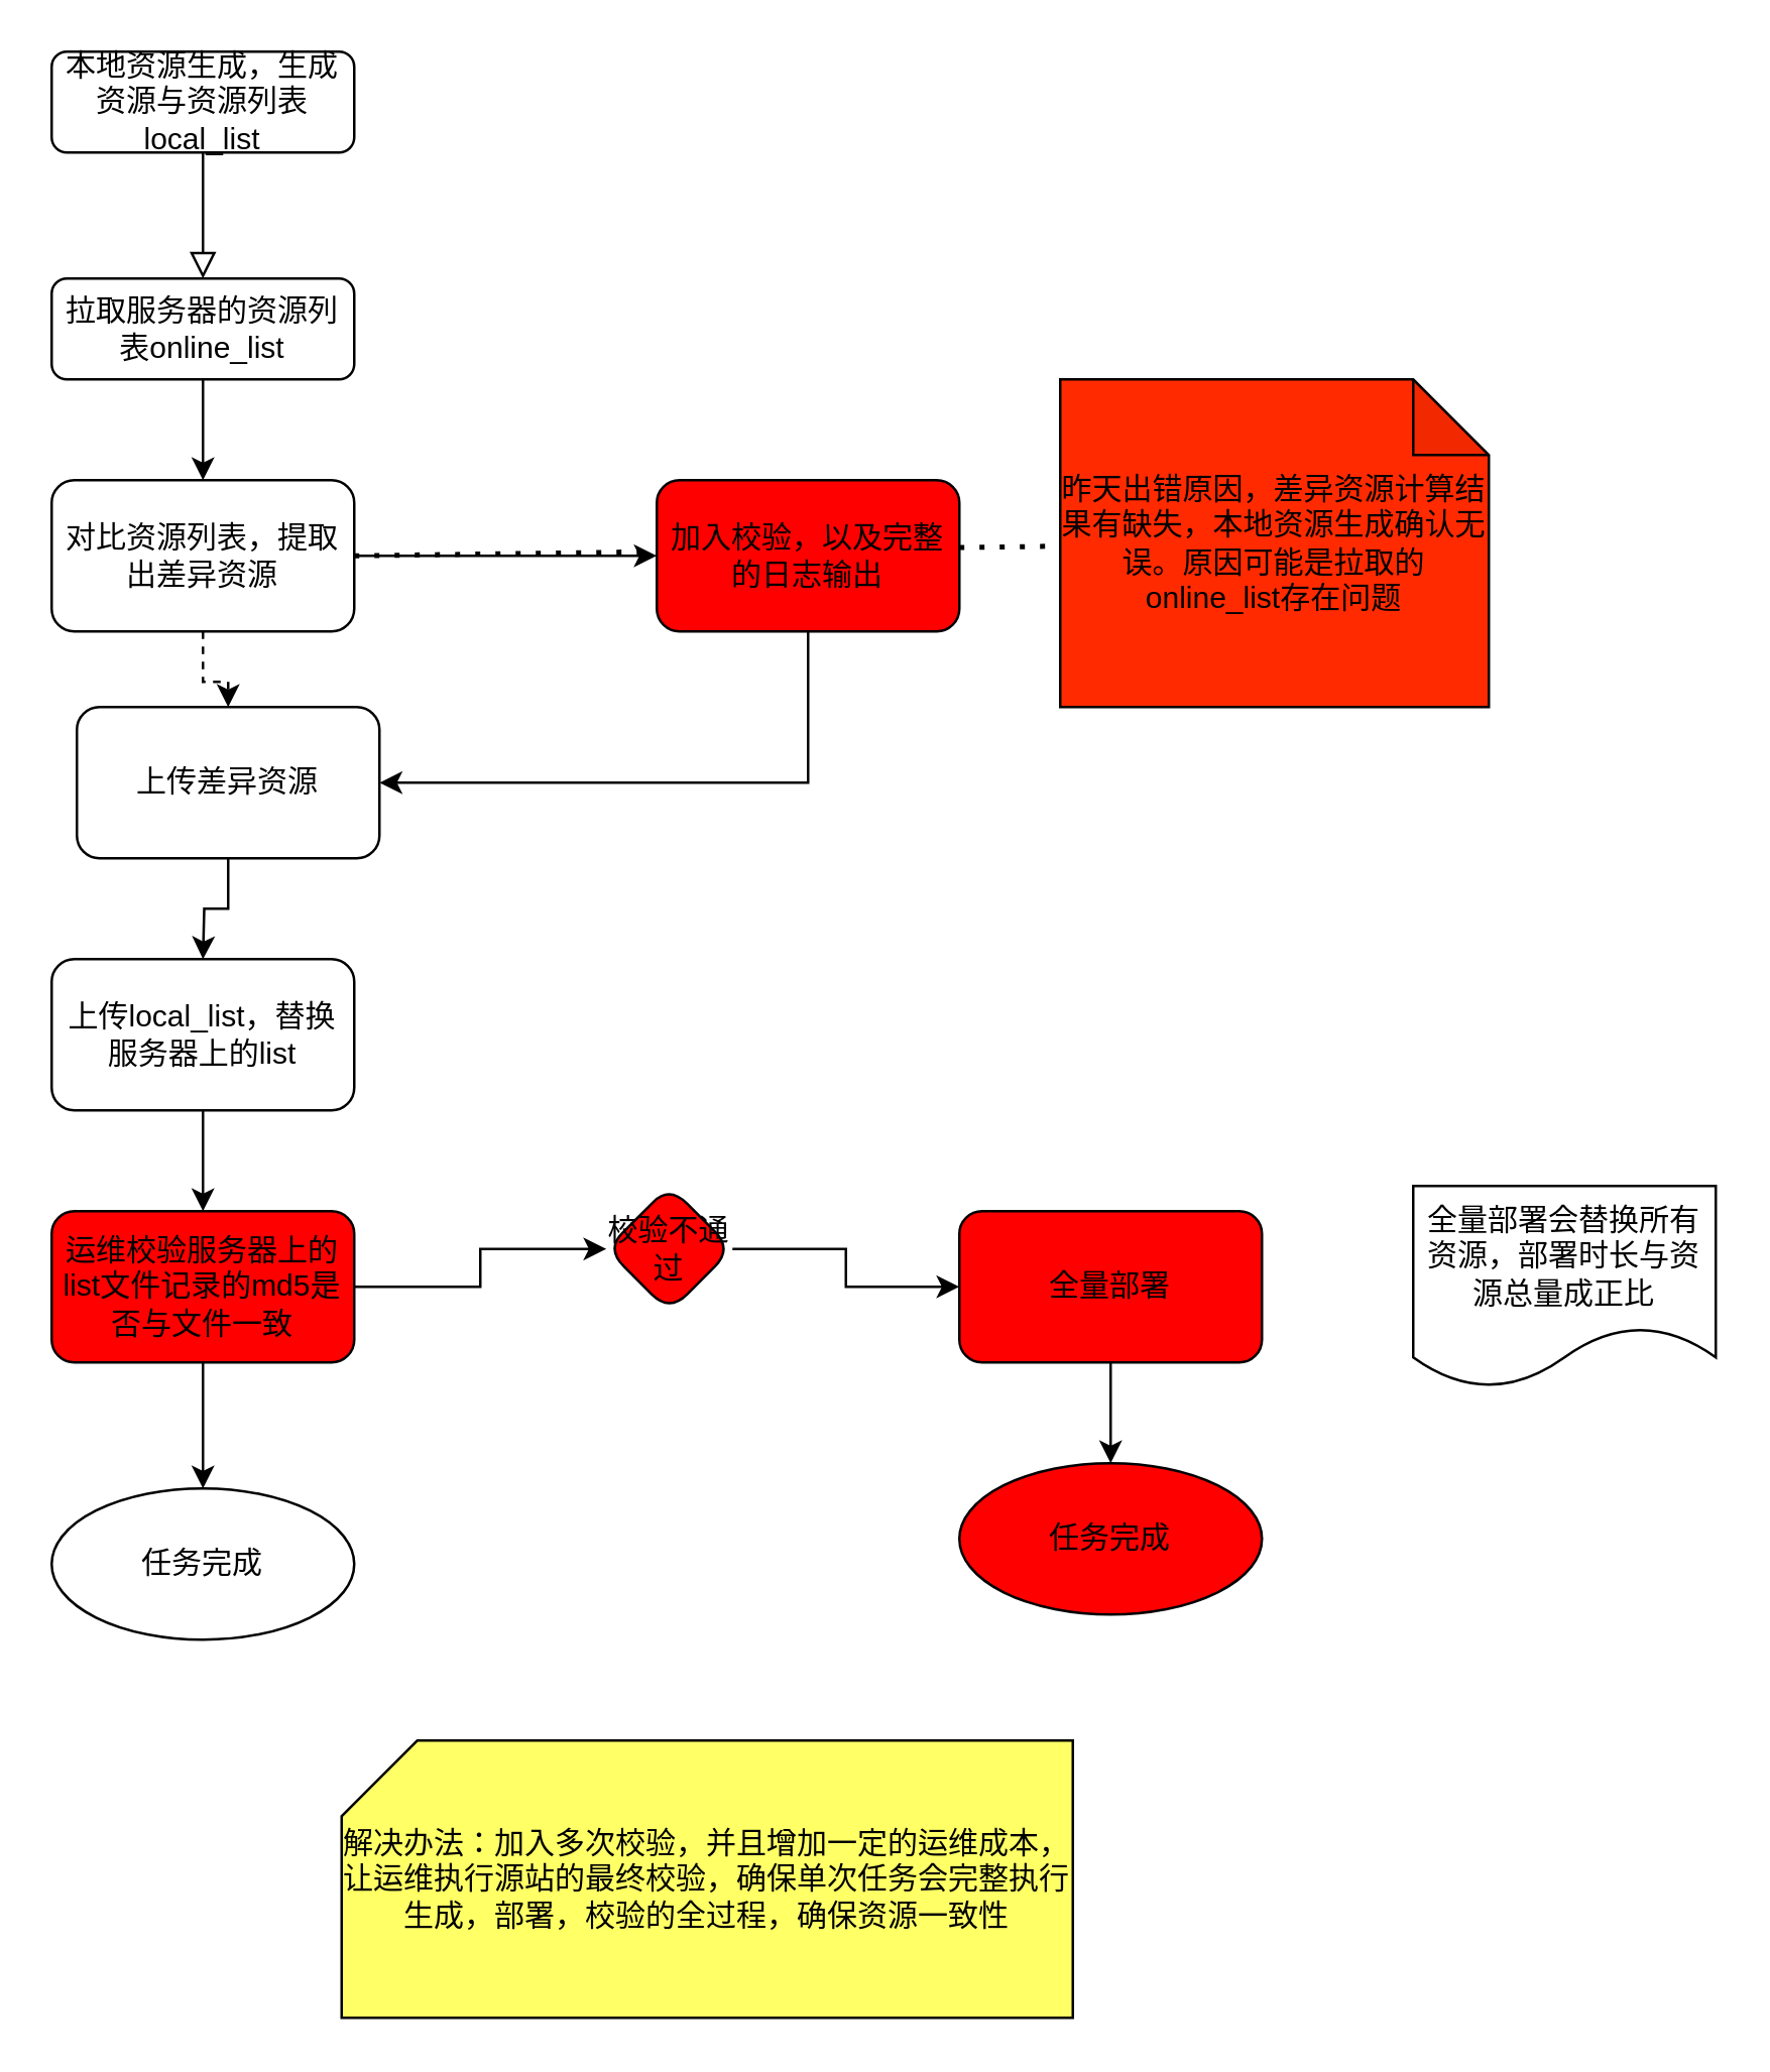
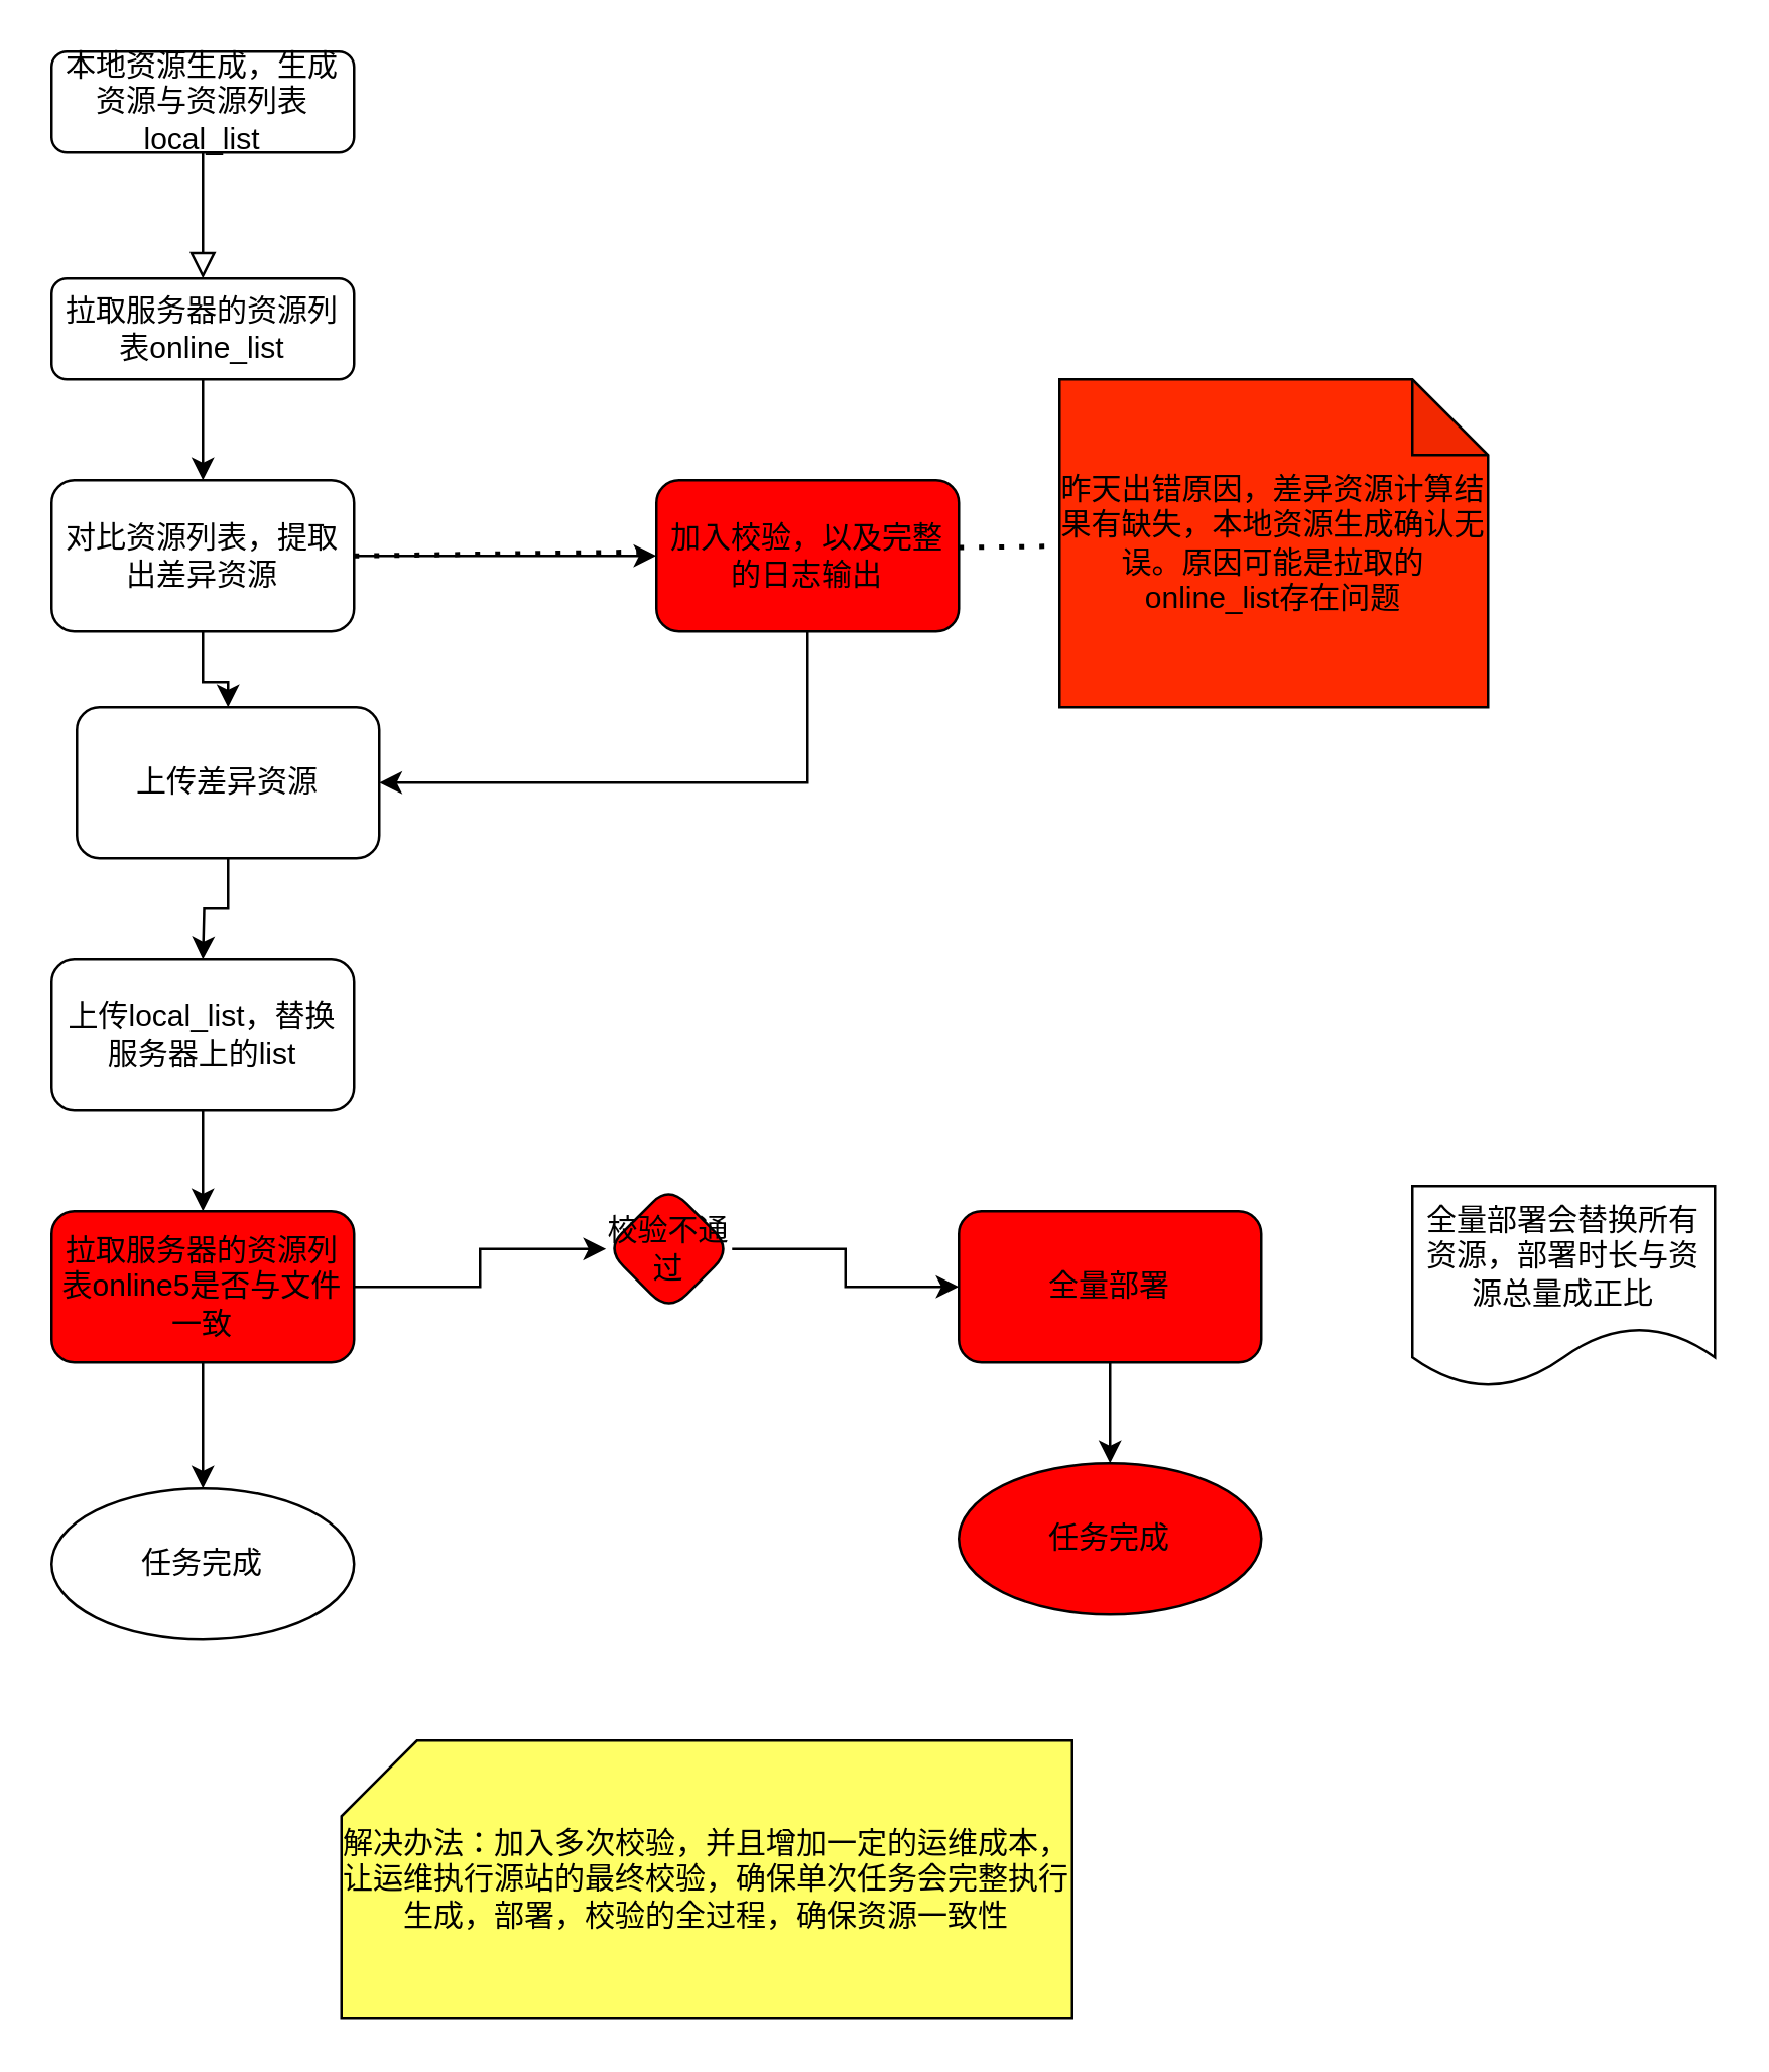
  <mxCell id="0" />
  <mxCell id="1" parent="0" />
  <mxCell id="2" value="" style="rounded=0;html=1;jettySize=auto;orthogonalLoop=1;fontSize=11;endArrow=block;endFill=0;endSize=8;strokeWidth=1;shadow=0;labelBackgroundColor=none;edgeStyle=orthogonalEdgeStyle;" parent="1" source="3" edge="1"><mxGeometry relative="1" as="geometry"><mxPoint x="80" y="110" as="targetPoint" /></mxGeometry></mxCell>
  <mxCell id="3" value="本地资源生成，生成资源与资源列表local_list" style="rounded=1;whiteSpace=wrap;html=1;fontSize=12;glass=0;strokeWidth=1;shadow=0;" parent="1" vertex="1"><mxGeometry x="20" y="20" width="120" height="40" as="geometry" /></mxCell>
  <mxCell id="4" value="" style="edgeStyle=orthogonalEdgeStyle;rounded=0;orthogonalLoop=1;jettySize=auto;html=1;" edge="1" parent="1" source="5" target="8"><mxGeometry relative="1" as="geometry" /></mxCell>
  <mxCell id="5" value="拉取服务器的资源列表online_list" style="rounded=1;whiteSpace=wrap;html=1;fontSize=12;glass=0;strokeWidth=1;shadow=0;" parent="1" vertex="1"><mxGeometry x="20" y="110" width="120" height="40" as="geometry" /></mxCell>
- <mxCell id="6" value="" style="edgeStyle=orthogonalEdgeStyle;rounded=0;orthogonalLoop=1;jettySize=auto;html=1;dashed=1;" edge="1" parent="1" source="8" target="10"><mxGeometry relative="1" as="geometry" /></mxCell>
+ <mxCell id="6" value="" style="edgeStyle=orthogonalEdgeStyle;rounded=0;orthogonalLoop=1;jettySize=auto;html=1;" edge="1" parent="1" source="8" target="10"><mxGeometry relative="1" as="geometry" /></mxCell>
  <mxCell id="7" style="edgeStyle=orthogonalEdgeStyle;rounded=0;orthogonalLoop=1;jettySize=auto;html=1;" edge="1" parent="1" source="8" target="27"><mxGeometry relative="1" as="geometry"><mxPoint x="400" y="220" as="targetPoint" /></mxGeometry></mxCell>
  <mxCell id="8" value="对比资源列表，提取出差异资源" style="whiteSpace=wrap;html=1;rounded=1;glass=0;strokeWidth=1;shadow=0;" vertex="1" parent="1"><mxGeometry x="20" y="190" width="120" height="60" as="geometry" /></mxCell>
  <mxCell id="9" value="" style="edgeStyle=orthogonalEdgeStyle;rounded=0;orthogonalLoop=1;jettySize=auto;html=1;" edge="1" parent="1" source="10"><mxGeometry relative="1" as="geometry"><mxPoint x="80" y="380" as="targetPoint" /></mxGeometry></mxCell>
  <mxCell id="10" value="上传差异资源" style="whiteSpace=wrap;html=1;rounded=1;glass=0;strokeWidth=1;shadow=0;" vertex="1" parent="1"><mxGeometry x="30" y="280" width="120" height="60" as="geometry" /></mxCell>
  <mxCell id="11" value="" style="edgeStyle=orthogonalEdgeStyle;rounded=0;orthogonalLoop=1;jettySize=auto;html=1;" edge="1" parent="1" source="12" target="15"><mxGeometry relative="1" as="geometry" /></mxCell>
  <mxCell id="12" value="上传local_list，替换服务器上的list" style="whiteSpace=wrap;html=1;rounded=1;glass=0;strokeWidth=1;shadow=0;" vertex="1" parent="1"><mxGeometry x="20" y="380" width="120" height="60" as="geometry" /></mxCell>
  <mxCell id="13" value="" style="edgeStyle=orthogonalEdgeStyle;rounded=0;orthogonalLoop=1;jettySize=auto;html=1;" edge="1" parent="1" source="15" target="16"><mxGeometry relative="1" as="geometry" /></mxCell>
  <mxCell id="14" value="" style="edgeStyle=orthogonalEdgeStyle;rounded=0;orthogonalLoop=1;jettySize=auto;html=1;" edge="1" parent="1" source="15" target="18"><mxGeometry relative="1" as="geometry" /></mxCell>
- <mxCell id="15" value="运维校验服务器上的list文件记录的md5是否与文件一致" style="rounded=1;whiteSpace=wrap;html=1;fillColor=#FF0000;" vertex="1" parent="1"><mxGeometry x="20" y="480" width="120" height="60" as="geometry" /></mxCell>
+ <mxCell id="15" value="拉取服务器的资源列表online5是否与文件一致" style="rounded=1;whiteSpace=wrap;html=1;fillColor=#FF0000;" vertex="1" parent="1"><mxGeometry x="20" y="480" width="120" height="60" as="geometry" /></mxCell>
  <mxCell id="16" value="任务完成" style="ellipse;whiteSpace=wrap;html=1;rounded=1;" vertex="1" parent="1"><mxGeometry x="20" y="590" width="120" height="60" as="geometry" /></mxCell>
  <mxCell id="17" value="" style="edgeStyle=orthogonalEdgeStyle;rounded=0;orthogonalLoop=1;jettySize=auto;html=1;" edge="1" parent="1" source="18" target="20"><mxGeometry relative="1" as="geometry" /></mxCell>
  <mxCell id="18" value="校验不通过" style="rhombus;whiteSpace=wrap;html=1;fillColor=#FF0000;rounded=1;" vertex="1" parent="1"><mxGeometry x="240" y="470" width="50" height="50" as="geometry" /></mxCell>
  <mxCell id="19" value="" style="edgeStyle=orthogonalEdgeStyle;rounded=0;orthogonalLoop=1;jettySize=auto;html=1;" edge="1" parent="1" source="20" target="21"><mxGeometry relative="1" as="geometry" /></mxCell>
  <mxCell id="20" value="全量部署" style="whiteSpace=wrap;html=1;fillColor=#FF0000;rounded=1;" vertex="1" parent="1"><mxGeometry x="380" y="480" width="120" height="60" as="geometry" /></mxCell>
  <mxCell id="21" value="任务完成" style="ellipse;whiteSpace=wrap;html=1;fillColor=#FF0000;rounded=1;" vertex="1" parent="1"><mxGeometry x="380" y="580" width="120" height="60" as="geometry" /></mxCell>
  <mxCell id="22" value="全量部署会替换所有资源，部署时长与资源总量成正比" style="shape=document;whiteSpace=wrap;html=1;boundedLbl=1;fillColor=#FFFFFF;" vertex="1" parent="1"><mxGeometry x="560" y="470" width="120" height="80" as="geometry" /></mxCell>
  <mxCell id="23" value="昨天出错原因，差异资源计算结果有缺失，本地资源生成确认无误。原因可能是拉取的online_list存在问题" style="shape=note;whiteSpace=wrap;html=1;backgroundOutline=1;darkOpacity=0.05;fillColor=#FF2A00;" vertex="1" parent="1"><mxGeometry x="420" y="150" width="170" height="130" as="geometry" /></mxCell>
  <mxCell id="24" style="edgeStyle=orthogonalEdgeStyle;rounded=0;orthogonalLoop=1;jettySize=auto;html=1;entryX=1;entryY=0.5;entryDx=0;entryDy=0;exitX=0.5;exitY=1;exitDx=0;exitDy=0;" edge="1" parent="1" source="27" target="10"><mxGeometry relative="1" as="geometry" /></mxCell>
  <mxCell id="25" value="解决办法：加入多次校验，并且增加一定的运维成本，让运维执行源站的最终校验，确保单次任务会完整执行生成，部署，校验的全过程，确保资源一致性" style="shape=card;whiteSpace=wrap;html=1;fillColor=#FFFF66;" vertex="1" parent="1"><mxGeometry x="135" y="690" width="290" height="110" as="geometry" /></mxCell>
  <mxCell id="26" value="" style="endArrow=none;dashed=1;html=1;dashPattern=1 3;strokeWidth=2;rounded=0;exitX=1;exitY=0.5;exitDx=0;exitDy=0;" edge="1" parent="1" source="8" target="23"><mxGeometry width="50" height="50" relative="1" as="geometry"><mxPoint x="250" y="340" as="sourcePoint" /><mxPoint x="300" y="290" as="targetPoint" /></mxGeometry></mxCell>
  <mxCell id="27" value="加入校验，以及完整的日志输出" style="rounded=1;whiteSpace=wrap;html=1;fillColor=#ff0000;" vertex="1" parent="1"><mxGeometry x="260" y="190" width="120" height="60" as="geometry" /></mxCell>
